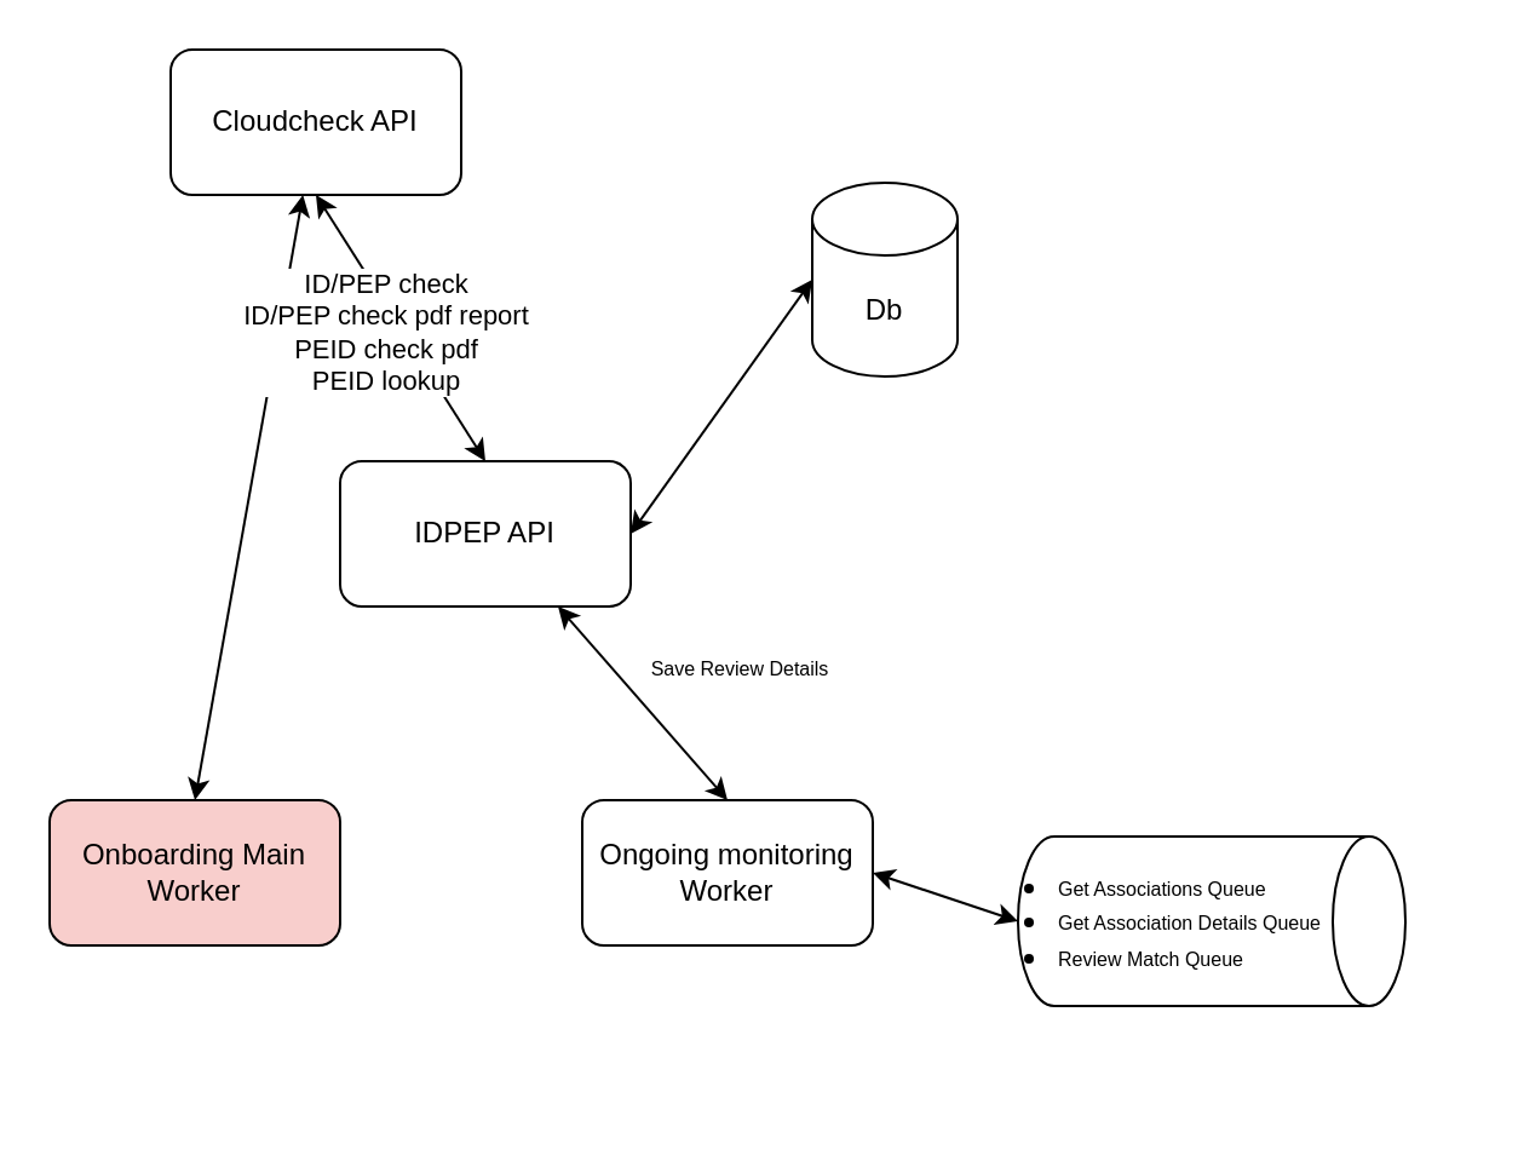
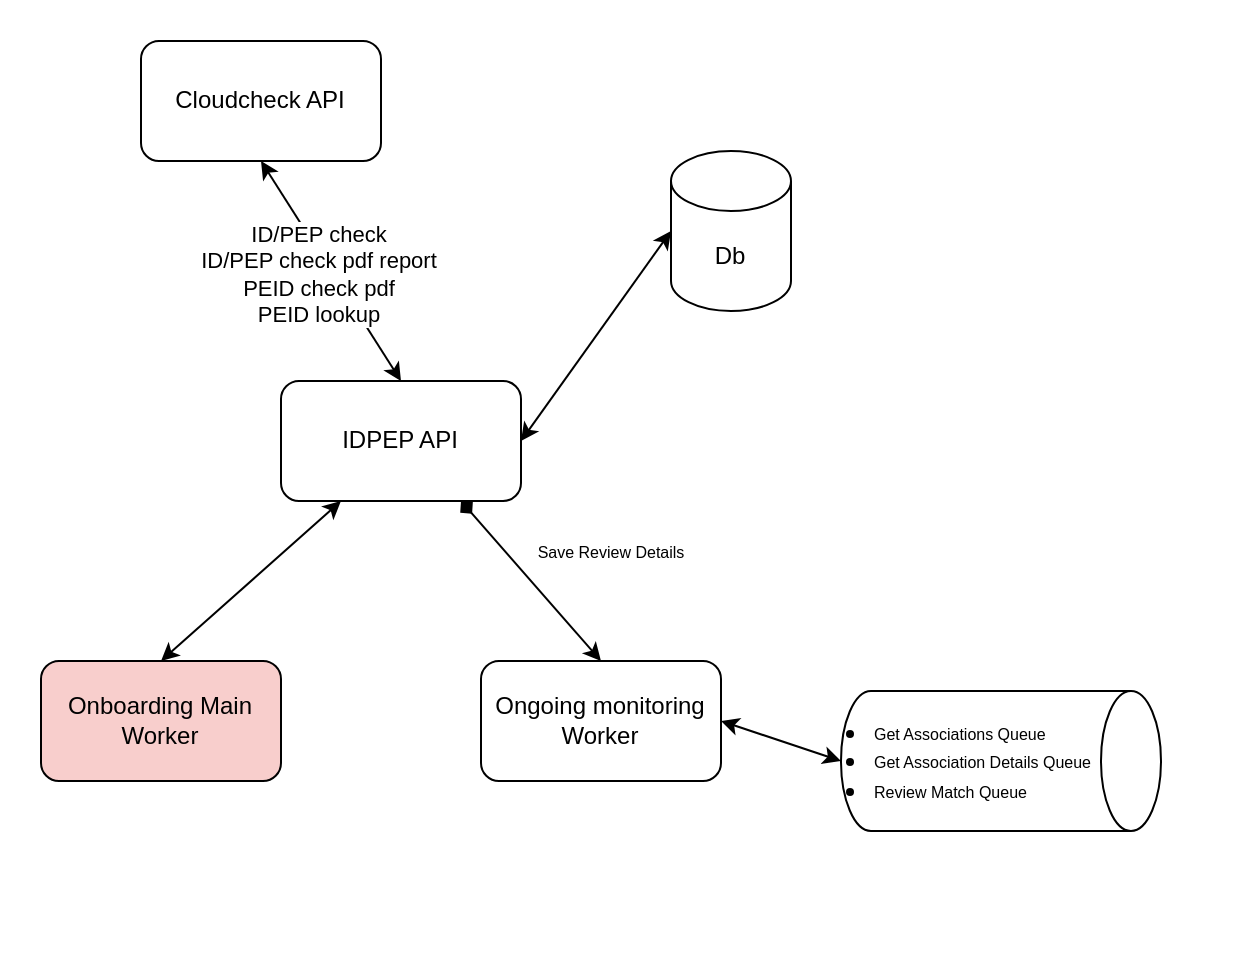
  <mxCell id="0" />
  <mxCell id="1" parent="0" />
  <mxCell id="2" value="Cloudcheck API" style="rounded=1;whiteSpace=wrap;html=1;" parent="1" vertex="1"><mxGeometry x="70" y="20" width="120" height="60" as="geometry" /></mxCell>
  <mxCell id="3" value="IDPEP API" style="rounded=1;whiteSpace=wrap;html=1;" parent="1" vertex="1"><mxGeometry x="140" y="190" width="120" height="60" as="geometry" /></mxCell>
  <mxCell id="4" value="Onboarding Main Worker" style="rounded=1;whiteSpace=wrap;html=1;fillColor=#f8cecc;" parent="1" vertex="1"><mxGeometry x="20" y="330" width="120" height="60" as="geometry" /></mxCell>
- <mxCell id="5" value="" style="endArrow=classic;startArrow=classic;html=1;rounded=0;exitX=0.5;exitY=0;exitDx=0;exitDy=0;" parent="1" source="4" target="2" edge="1"><mxGeometry width="50" height="50" relative="1" as="geometry"><mxPoint x="300" y="320" as="sourcePoint" /><mxPoint x="350" y="270" as="targetPoint" /></mxGeometry></mxCell>
+ <mxCell id="5" value="" style="endArrow=classic;startArrow=classic;html=1;rounded=0;exitX=0.5;exitY=0;exitDx=0;exitDy=0;entryX=0.25;entryY=1;entryDx=0;entryDy=0;" parent="1" source="4" target="3" edge="1"><mxGeometry width="50" height="50" relative="1" as="geometry"><mxPoint x="300" y="320" as="sourcePoint" /><mxPoint x="350" y="270" as="targetPoint" /></mxGeometry></mxCell>
  <mxCell id="6" value="" style="endArrow=classic;startArrow=classic;html=1;rounded=0;exitX=0.5;exitY=0;exitDx=0;exitDy=0;entryX=0.5;entryY=1;entryDx=0;entryDy=0;" parent="1" source="3" target="2" edge="1"><mxGeometry width="50" height="50" relative="1" as="geometry"><mxPoint x="380" y="70" as="sourcePoint" /><mxPoint x="430" y="20" as="targetPoint" /></mxGeometry></mxCell>
  <mxCell id="7" value="ID/PEP check&lt;br&gt;ID/PEP check pdf report&lt;br&gt;PEID check pdf&lt;br&gt;PEID lookup" style="edgeLabel;html=1;align=center;verticalAlign=middle;resizable=0;points=[];" parent="6" vertex="1" connectable="0"><mxGeometry x="0.171" y="-2" relative="1" as="geometry"><mxPoint x="-2" y="12" as="offset" /></mxGeometry></mxCell>
  <mxCell id="8" value="Db" style="shape=cylinder3;whiteSpace=wrap;html=1;boundedLbl=1;backgroundOutline=1;size=15;" parent="1" vertex="1"><mxGeometry x="335" y="75" width="60" height="80" as="geometry" /></mxCell>
  <mxCell id="9" value="" style="endArrow=classic;startArrow=classic;html=1;rounded=0;exitX=1;exitY=0.5;exitDx=0;exitDy=0;entryX=0;entryY=0.5;entryDx=0;entryDy=0;entryPerimeter=0;" parent="1" source="3" target="8" edge="1"><mxGeometry width="50" height="50" relative="1" as="geometry"><mxPoint x="390" y="70" as="sourcePoint" /><mxPoint x="440" y="20" as="targetPoint" /></mxGeometry></mxCell>
  <mxCell id="10" value="Ongoing monitoring Worker" style="rounded=1;whiteSpace=wrap;html=1;" parent="1" vertex="1"><mxGeometry x="240" y="330" width="120" height="60" as="geometry" /></mxCell>
  <mxCell id="11" value="" style="shape=cylinder3;whiteSpace=wrap;html=1;boundedLbl=1;backgroundOutline=1;size=15;rotation=90;" parent="1" vertex="1"><mxGeometry x="465" y="300" width="70" height="160" as="geometry" /></mxCell>
  <mxCell id="12" value="" style="endArrow=classic;startArrow=classic;html=1;rounded=0;exitX=1;exitY=0.5;exitDx=0;exitDy=0;entryX=0.5;entryY=1;entryDx=0;entryDy=0;entryPerimeter=0;" parent="1" source="10" target="11" edge="1"><mxGeometry width="50" height="50" relative="1" as="geometry"><mxPoint x="520" y="320" as="sourcePoint" /><mxPoint x="570" y="270" as="targetPoint" /></mxGeometry></mxCell>
- <mxCell id="13" value="" style="endArrow=classic;startArrow=classic;html=1;rounded=0;exitX=0.5;exitY=0;exitDx=0;exitDy=0;entryX=0.75;entryY=1;entryDx=0;entryDy=0;" parent="1" source="10" target="3" edge="1"><mxGeometry width="50" height="50" relative="1" as="geometry"><mxPoint x="400" y="160" as="sourcePoint" /><mxPoint x="450" y="110" as="targetPoint" /></mxGeometry></mxCell>
+ <mxCell id="13" value="" style="endArrow=diamond;startArrow=classic;html=1;rounded=0;exitX=0.5;exitY=0;exitDx=0;exitDy=0;entryX=0.75;entryY=1;entryDx=0;entryDy=0;" parent="1" source="10" target="3" edge="1"><mxGeometry width="50" height="50" relative="1" as="geometry"><mxPoint x="400" y="160" as="sourcePoint" /><mxPoint x="450" y="110" as="targetPoint" /></mxGeometry></mxCell>
  <mxCell id="14" value="&lt;ul&gt;&lt;li&gt;&lt;font style=&quot;font-size: 8px;&quot;&gt;Get Associations Queue&lt;/font&gt;&lt;/li&gt;&lt;li&gt;&lt;span style=&quot;background-color: initial;&quot;&gt;&lt;font style=&quot;font-size: 8px;&quot;&gt;Get Association Details Queue&lt;/font&gt;&lt;/span&gt;&lt;/li&gt;&lt;li&gt;&lt;span style=&quot;background-color: initial;&quot;&gt;&lt;font style=&quot;font-size: 8px;&quot;&gt;Review Match Queue&lt;/font&gt;&lt;/span&gt;&lt;br&gt;&lt;/li&gt;&lt;/ul&gt;" style="text;strokeColor=none;fillColor=none;html=1;whiteSpace=wrap;verticalAlign=middle;overflow=hidden;" vertex="1" parent="1"><mxGeometry x="395" y="340" width="210" height="80" as="geometry" /></mxCell>
  <mxCell id="15" value="&lt;font style=&quot;font-size: 8px;&quot;&gt;Save Review Details&lt;/font&gt;" style="text;html=1;align=center;verticalAlign=middle;resizable=0;points=[];autosize=1;strokeColor=none;fillColor=none;" vertex="1" parent="1"><mxGeometry x="250" y="260" width="110" height="30" as="geometry" /></mxCell>
